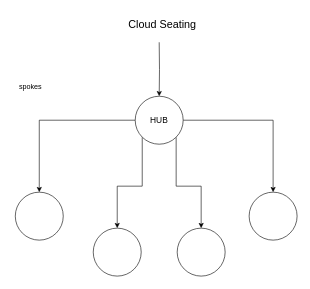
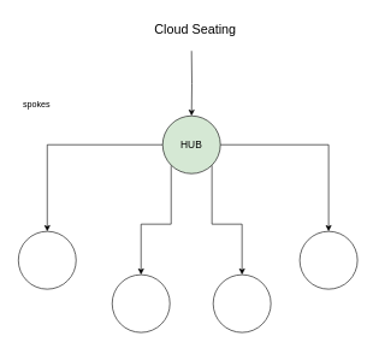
  <mxCell id="0" />
  <mxCell id="1" parent="0" />
  <mxCell id="2" style="edgeStyle=orthogonalEdgeStyle;rounded=0;orthogonalLoop=1;jettySize=auto;html=1;" edge="1" parent="1" source="6" target="7"><mxGeometry relative="1" as="geometry" /></mxCell>
  <mxCell id="3" style="edgeStyle=orthogonalEdgeStyle;rounded=0;orthogonalLoop=1;jettySize=auto;html=1;exitX=0;exitY=1;exitDx=0;exitDy=0;" edge="1" parent="1" source="6" target="8"><mxGeometry relative="1" as="geometry" /></mxCell>
  <mxCell id="4" style="edgeStyle=orthogonalEdgeStyle;rounded=0;orthogonalLoop=1;jettySize=auto;html=1;exitX=1;exitY=1;exitDx=0;exitDy=0;" edge="1" parent="1" source="6" target="9"><mxGeometry relative="1" as="geometry" /></mxCell>
  <mxCell id="5" style="edgeStyle=orthogonalEdgeStyle;rounded=0;orthogonalLoop=1;jettySize=auto;html=1;exitX=1;exitY=0.5;exitDx=0;exitDy=0;" edge="1" parent="1" source="6" target="10"><mxGeometry relative="1" as="geometry" /></mxCell>
- <mxCell id="6" value="&lt;font style=&quot;font-size: 14px;&quot;&gt;HUB&lt;/font&gt;" style="ellipse;whiteSpace=wrap;html=1;aspect=fixed;" vertex="1" parent="1"><mxGeometry x="225" y="160" width="80" height="80" as="geometry" /></mxCell>
+ <mxCell id="6" value="&lt;font style=&quot;font-size: 14px;&quot;&gt;HUB&lt;/font&gt;" style="ellipse;whiteSpace=wrap;html=1;aspect=fixed;fillColor=#d5e8d4;" vertex="1" parent="1"><mxGeometry x="225" y="160" width="80" height="80" as="geometry" /></mxCell>
  <mxCell id="7" value="" style="ellipse;whiteSpace=wrap;html=1;aspect=fixed;" vertex="1" parent="1"><mxGeometry x="25" y="320" width="80" height="80" as="geometry" /></mxCell>
  <mxCell id="8" value="" style="ellipse;whiteSpace=wrap;html=1;aspect=fixed;" vertex="1" parent="1"><mxGeometry x="155" y="380" width="80" height="80" as="geometry" /></mxCell>
  <mxCell id="9" value="" style="ellipse;whiteSpace=wrap;html=1;aspect=fixed;" vertex="1" parent="1"><mxGeometry x="295" y="380" width="80" height="80" as="geometry" /></mxCell>
  <mxCell id="10" value="" style="ellipse;whiteSpace=wrap;html=1;aspect=fixed;" vertex="1" parent="1"><mxGeometry x="415" y="320" width="80" height="80" as="geometry" /></mxCell>
  <mxCell id="11" value="spokes" style="text;html=1;align=center;verticalAlign=middle;resizable=0;points=[];autosize=1;strokeColor=none;fillColor=none;" vertex="1" parent="1"><mxGeometry x="20" y="130" width="60" height="30" as="geometry" /></mxCell>
  <mxCell id="12" style="edgeStyle=orthogonalEdgeStyle;rounded=0;orthogonalLoop=1;jettySize=auto;html=1;entryX=0.5;entryY=0;entryDx=0;entryDy=0;" edge="1" parent="1" target="6"><mxGeometry relative="1" as="geometry"><mxPoint x="270" y="120" as="targetPoint" /><mxPoint x="265" y="70" as="sourcePoint" /></mxGeometry></mxCell>
  <mxCell id="13" value="&lt;font style=&quot;font-size: 18px;&quot;&gt;Cloud Seating&lt;/font&gt;" style="text;html=1;align=center;verticalAlign=middle;resizable=0;points=[];autosize=1;strokeColor=none;fillColor=none;" vertex="1" parent="1"><mxGeometry x="200" y="20" width="140" height="40" as="geometry" /></mxCell>
